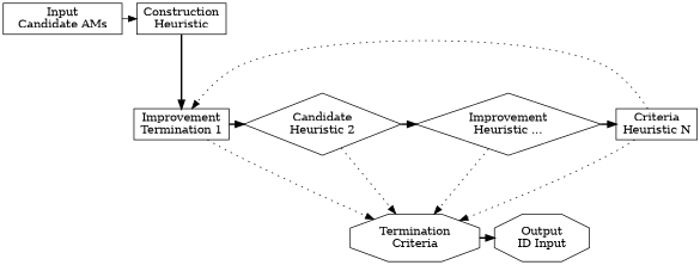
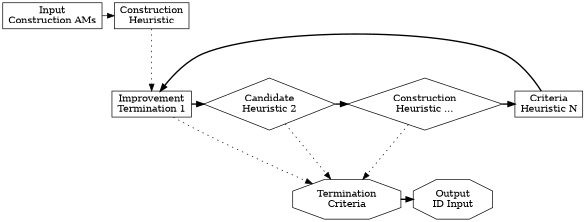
  digraph {
    ranksep=1
    node [shape=box]
    edge [style=bold]
-   n1 [label="Input\nCandidate AMs"]
+   n1 [label="Input\nConstruction AMs"]
    n2 [label="Construction\nHeuristic"]
    n3 [label="Improvement\nTermination 1"]
    n4 [label="Candidate\nHeuristic 2" shape=diamond]
-   n5 [label="Improvement\nHeuristic ..." shape=diamond]
+   n5 [label="Construction\nHeuristic ..." shape=diamond]
    n6 [label="Criteria\nHeuristic N"]
    n7 [label="Termination\nCriteria" shape=octagon]
    n8 [label="Output\nID Input" shape=octagon]
    subgraph sub_1 {
      rank=same
      n1
      n2
    }
    subgraph sub_2 {
      rank=same
      n3
      n4
      n5
      n6
    }
    subgraph sub_3 {
      rank=same
      n7
      n8
    }
    subgraph sub_4 {
      color=lightgrey
      label=Improvement
      style=filled
      n3
      n4
      n5
      n6
    }
    n1 -> n2 [style=""]
-   n2 -> n3
+   n2 -> n3 [style=dotted]
    n3 -> n4
    n3 -> n7 [style=dotted]
    n4 -> n5
    n4 -> n7 [style=dotted]
    n5 -> n6
    n5 -> n7 [style=dotted]
-   n6 -> n3 [style=dotted]
-   n6 -> n7 [style=dotted]
+   n6 -> n3
    n7 -> n8
  }
